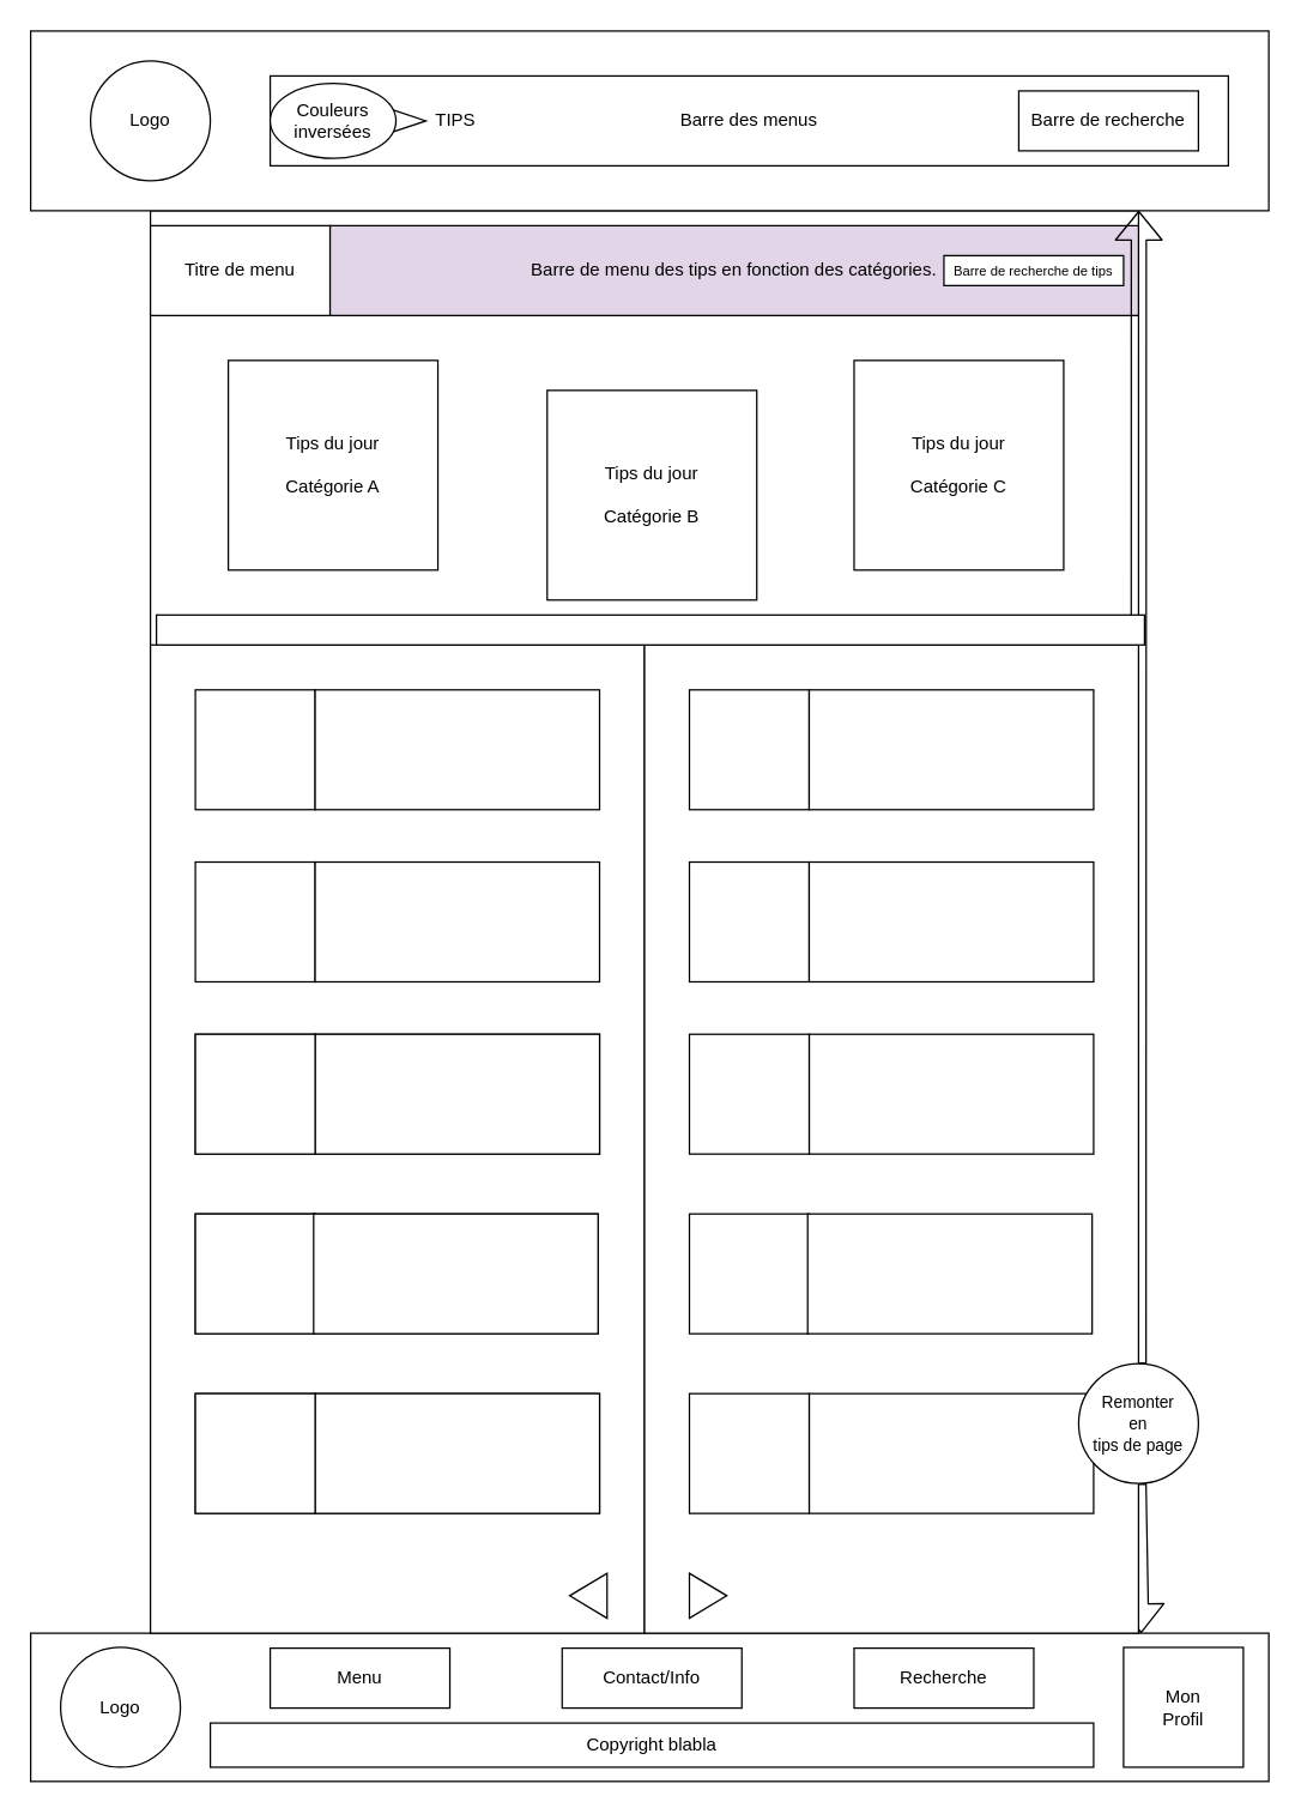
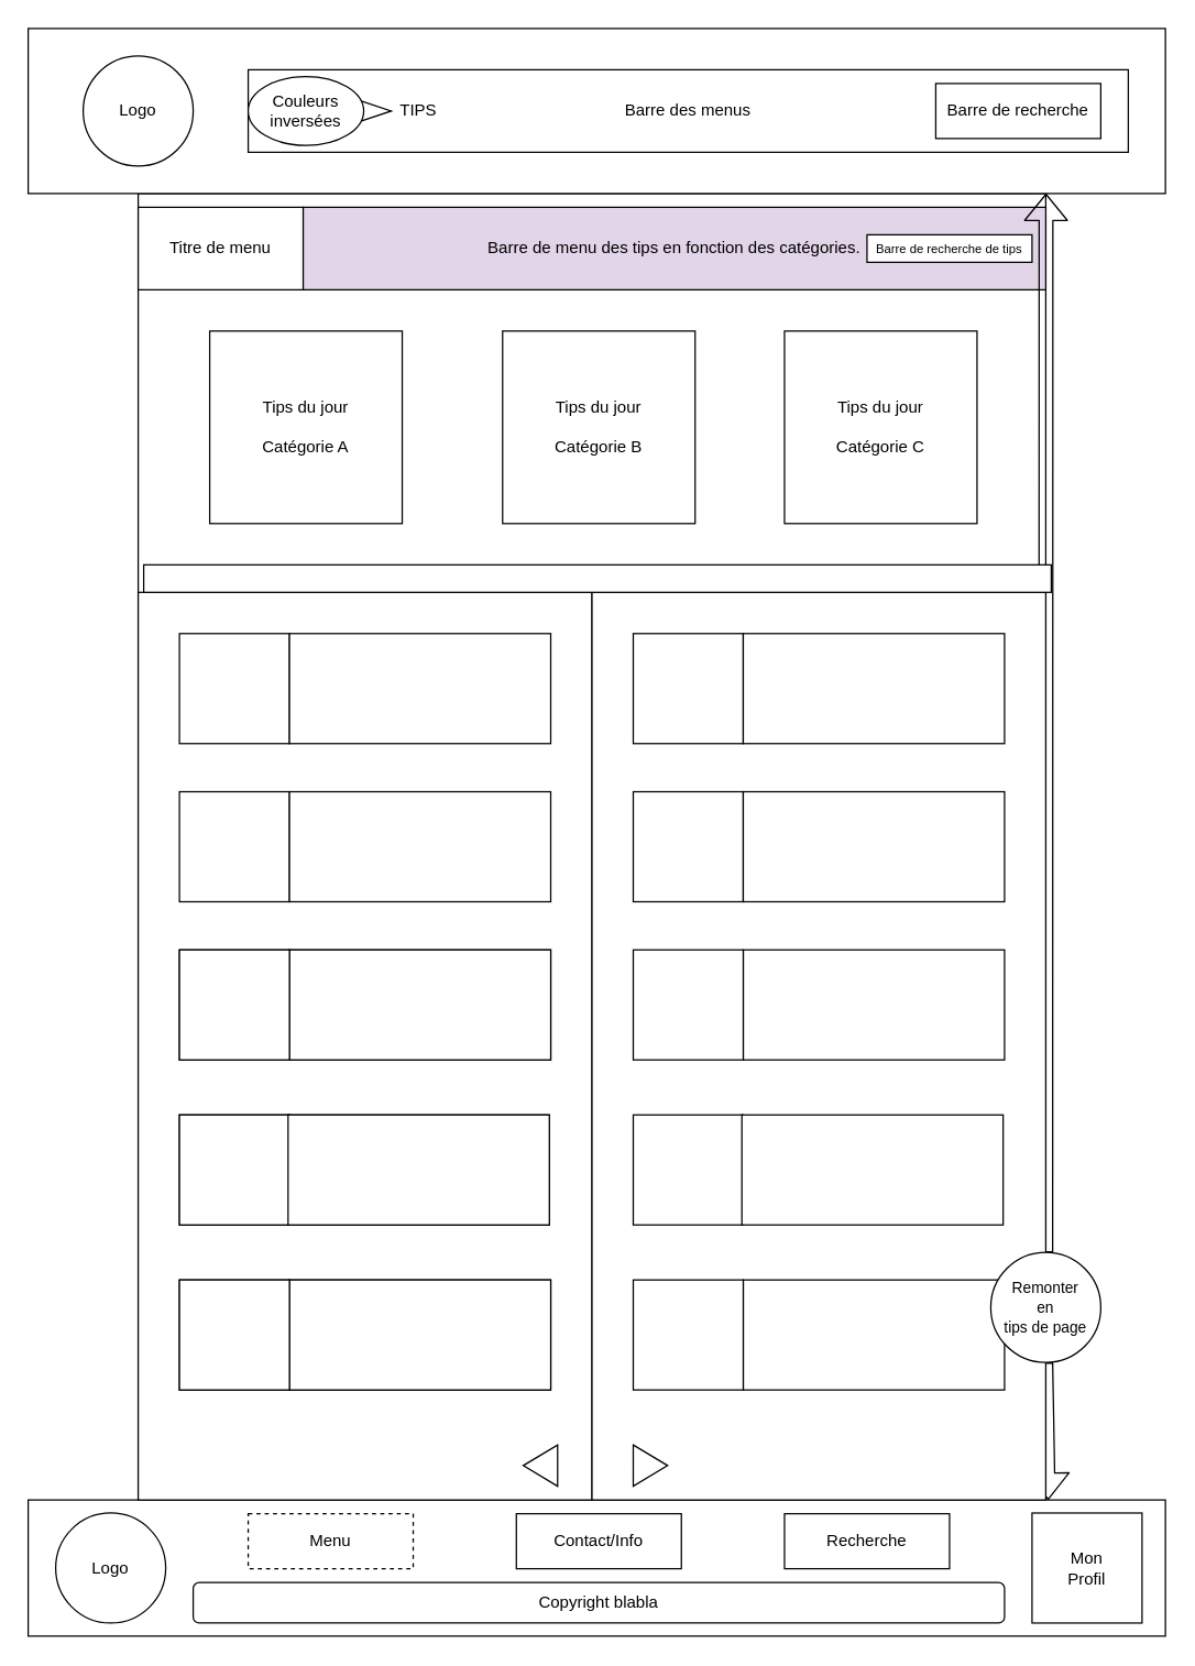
  <mxCell id="0" />
  <mxCell id="1" parent="0" />
  <mxCell id="2" value="" style="rounded=0;whiteSpace=wrap;html=1;" vertex="1" parent="1"><mxGeometry x="100" y="140" width="660" height="950" as="geometry" /></mxCell>
  <mxCell id="3" value="" style="rounded=0;whiteSpace=wrap;html=1;" parent="1" vertex="1"><mxGeometry width="827" height="120" as="geometry" x="20" y="20" /></mxCell>
  <mxCell id="4" value="Barre des menus" style="rounded=0;whiteSpace=wrap;html=1;" parent="1" vertex="1"><mxGeometry x="180" y="50" width="640" height="60" as="geometry" /></mxCell>
  <mxCell id="5" value="Barre de recherche" style="rounded=0;whiteSpace=wrap;html=1;" parent="1" vertex="1"><mxGeometry x="680" y="60" width="120" height="40" as="geometry" /></mxCell>
  <mxCell id="6" value="&lt;div&gt;Logo&lt;/div&gt;" style="ellipse;whiteSpace=wrap;html=1;aspect=fixed;" parent="1" vertex="1"><mxGeometry x="60" y="40" width="80" height="80" as="geometry" /></mxCell>
  <mxCell id="7" value="" style="rounded=0;whiteSpace=wrap;html=1;" parent="1" vertex="1"><mxGeometry y="1090" width="827" height="99" as="geometry" x="20" /></mxCell>
  <mxCell id="8" value="Logo" style="ellipse;whiteSpace=wrap;html=1;aspect=fixed;" parent="1" vertex="1"><mxGeometry x="40" y="1099.5" width="80" height="80" as="geometry" /></mxCell>
- <mxCell id="9" value="Copyright blabla" style="rounded=0;whiteSpace=wrap;html=1;" parent="1" vertex="1"><mxGeometry x="140" y="1150" width="590" height="29.5" as="geometry" /></mxCell>
+ <mxCell id="9" value="Copyright blabla" style="whiteSpace=wrap;html=1;rounded=1;" parent="1" vertex="1"><mxGeometry x="140" y="1150" width="590" height="29.5" as="geometry" /></mxCell>
  <mxCell id="10" value="Mon&lt;br&gt;Profil" style="whiteSpace=wrap;html=1;aspect=fixed;" parent="1" vertex="1"><mxGeometry x="750" y="1099.5" width="80" height="80" as="geometry" /></mxCell>
- <mxCell id="11" value="Menu" style="rounded=0;whiteSpace=wrap;html=1;" parent="1" vertex="1"><mxGeometry x="180" y="1100" width="120" height="40" as="geometry" /></mxCell>
+ <mxCell id="11" value="Menu" style="rounded=0;whiteSpace=wrap;html=1;dashed=1;" parent="1" vertex="1"><mxGeometry x="180" y="1100" width="120" height="40" as="geometry" /></mxCell>
  <mxCell id="12" value="Contact/Info" style="rounded=0;whiteSpace=wrap;html=1;" parent="1" vertex="1"><mxGeometry x="375" y="1100" width="120" height="40" as="geometry" /></mxCell>
  <mxCell id="13" value="Recherche" style="rounded=0;whiteSpace=wrap;html=1;" parent="1" vertex="1"><mxGeometry x="570" y="1100" width="120" height="40" as="geometry" /></mxCell>
  <mxCell id="14" value="Titre de menu" style="rounded=0;whiteSpace=wrap;html=1;" parent="1" vertex="1"><mxGeometry x="100" y="150" width="120" height="60" as="geometry" /></mxCell>
  <mxCell id="15" value="TIPS" style="text;html=1;strokeColor=none;fillColor=none;align=center;verticalAlign=middle;whiteSpace=wrap;rounded=0;" parent="1" vertex="1"><mxGeometry x="284" y="70" width="40" height="20" as="geometry" /></mxCell>
  <mxCell id="16" value="" style="triangle;whiteSpace=wrap;html=1;" parent="1" vertex="1"><mxGeometry x="254" y="70" width="30" height="20" as="geometry" /></mxCell>
  <mxCell id="17" value="Couleurs inversées" style="ellipse;whiteSpace=wrap;html=1;" parent="1" vertex="1"><mxGeometry x="180" y="55" width="84" height="50" as="geometry" /></mxCell>
  <mxCell id="18" value="Barre de menu des tips en fonction des catégories. " style="rounded=0;whiteSpace=wrap;html=1;fillColor=#e1d5e7;" parent="1" vertex="1"><mxGeometry x="220" y="150" width="540" height="60" as="geometry" /></mxCell>
  <mxCell id="19" value="&lt;font style=&quot;font-size: 9px&quot;&gt;Barre de recherche de tips&lt;/font&gt;" style="rounded=0;whiteSpace=wrap;html=1;" parent="1" vertex="1"><mxGeometry x="630" y="170" width="120" height="20" as="geometry" /></mxCell>
  <mxCell id="20" value="Tips du jour&lt;br&gt;&lt;br&gt;Catégorie A" style="whiteSpace=wrap;html=1;aspect=fixed;" parent="1" vertex="1"><mxGeometry x="152" y="240" width="140" height="140" as="geometry" /></mxCell>
- <mxCell id="21" value="Tips du jour&lt;br&gt;&lt;br&gt;Catégorie B" style="whiteSpace=wrap;html=1;aspect=fixed;" parent="1" vertex="1"><mxGeometry x="365" y="260" width="140" height="140" as="geometry" /></mxCell>
+ <mxCell id="21" value="Tips du jour&lt;br&gt;&lt;br&gt;Catégorie B" style="whiteSpace=wrap;html=1;aspect=fixed;" parent="1" vertex="1"><mxGeometry x="365" y="240" width="140" height="140" as="geometry" /></mxCell>
  <mxCell id="22" value="Tips du jour&lt;br&gt;&lt;br&gt;Catégorie C" style="whiteSpace=wrap;html=1;aspect=fixed;" parent="1" vertex="1"><mxGeometry x="570" y="240" width="140" height="140" as="geometry" /></mxCell>
  <mxCell id="23" value="" style="rounded=0;whiteSpace=wrap;html=1;" parent="1" vertex="1"><mxGeometry x="100" y="430" width="330" height="660" as="geometry" /></mxCell>
  <mxCell id="24" value="" style="shape=flexArrow;endArrow=classic;html=1;exitX=0.5;exitY=1;exitDx=0;exitDy=0;entryX=0.897;entryY=0;entryDx=0;entryDy=0;entryPerimeter=0;" parent="1" source="56" target="7" edge="1"><mxGeometry width="50" height="50" relative="1" as="geometry"><mxPoint x="410" y="800" as="sourcePoint" /><mxPoint x="460" y="750" as="targetPoint" /></mxGeometry></mxCell>
  <mxCell id="25" value="" style="shape=flexArrow;endArrow=classic;html=1;exitX=0.5;exitY=0;exitDx=0;exitDy=0;entryX=0.895;entryY=0;entryDx=0;entryDy=0;entryPerimeter=0;" parent="1" source="56" edge="1"><mxGeometry width="50" height="50" relative="1" as="geometry"><mxPoint x="410" y="800" as="sourcePoint" /><mxPoint x="760.165" y="140" as="targetPoint" /></mxGeometry></mxCell>
  <mxCell id="26" value="" style="rounded=0;whiteSpace=wrap;html=1;" parent="1" vertex="1"><mxGeometry x="430" y="430" width="330" height="660" as="geometry" /></mxCell>
  <mxCell id="27" value="" style="rounded=0;whiteSpace=wrap;html=1;" parent="1" vertex="1"><mxGeometry x="104" y="410" width="660" height="20" as="geometry" /></mxCell>
  <mxCell id="28" value="" style="whiteSpace=wrap;html=1;aspect=fixed;" parent="1" vertex="1"><mxGeometry x="130" y="460" width="80" height="80" as="geometry" /></mxCell>
  <mxCell id="29" value="" style="whiteSpace=wrap;html=1;aspect=fixed;" parent="1" vertex="1"><mxGeometry x="130" y="575" width="80" height="80" as="geometry" /></mxCell>
  <mxCell id="30" value="" style="whiteSpace=wrap;html=1;aspect=fixed;" parent="1" vertex="1"><mxGeometry x="130" y="690" width="80" height="80" as="geometry" /></mxCell>
  <mxCell id="31" value="" style="whiteSpace=wrap;html=1;aspect=fixed;" parent="1" vertex="1"><mxGeometry x="130" y="810" width="80" height="80" as="geometry" /></mxCell>
  <mxCell id="32" value="" style="whiteSpace=wrap;html=1;aspect=fixed;" parent="1" vertex="1"><mxGeometry x="130" y="930" width="80" height="80" as="geometry" /></mxCell>
  <mxCell id="33" value="" style="rounded=0;whiteSpace=wrap;html=1;" parent="1" vertex="1"><mxGeometry x="210" y="460" width="190" height="80" as="geometry" /></mxCell>
  <mxCell id="34" value="" style="rounded=0;whiteSpace=wrap;html=1;" parent="1" vertex="1"><mxGeometry x="210" y="575" width="190" height="80" as="geometry" /></mxCell>
  <mxCell id="35" value="" style="rounded=0;whiteSpace=wrap;html=1;" parent="1" vertex="1"><mxGeometry x="210" y="690" width="190" height="80" as="geometry" /></mxCell>
  <mxCell id="36" value="" style="rounded=0;whiteSpace=wrap;html=1;" parent="1" vertex="1"><mxGeometry x="209" y="810" width="190" height="80" as="geometry" /></mxCell>
  <mxCell id="37" value="" style="rounded=0;whiteSpace=wrap;html=1;" parent="1" vertex="1"><mxGeometry x="210" y="930" width="190" height="80" as="geometry" /></mxCell>
  <mxCell id="38" value="" style="rounded=0;whiteSpace=wrap;html=1;" parent="1" vertex="1"><mxGeometry x="210" y="930" width="190" height="80" as="geometry" /></mxCell>
  <mxCell id="39" value="" style="whiteSpace=wrap;html=1;aspect=fixed;" parent="1" vertex="1"><mxGeometry x="130" y="930" width="80" height="80" as="geometry" /></mxCell>
  <mxCell id="40" value="" style="whiteSpace=wrap;html=1;aspect=fixed;" parent="1" vertex="1"><mxGeometry x="130" y="810" width="80" height="80" as="geometry" /></mxCell>
  <mxCell id="41" value="" style="rounded=0;whiteSpace=wrap;html=1;" parent="1" vertex="1"><mxGeometry x="209" y="810" width="190" height="80" as="geometry" /></mxCell>
  <mxCell id="42" value="" style="rounded=0;whiteSpace=wrap;html=1;" parent="1" vertex="1"><mxGeometry x="210" y="690" width="190" height="80" as="geometry" /></mxCell>
  <mxCell id="43" value="" style="whiteSpace=wrap;html=1;aspect=fixed;" parent="1" vertex="1"><mxGeometry x="130" y="690" width="80" height="80" as="geometry" /></mxCell>
  <mxCell id="44" value="" style="whiteSpace=wrap;html=1;aspect=fixed;" parent="1" vertex="1"><mxGeometry x="460" y="460" width="80" height="80" as="geometry" /></mxCell>
  <mxCell id="45" value="" style="whiteSpace=wrap;html=1;aspect=fixed;" parent="1" vertex="1"><mxGeometry x="460" y="575" width="80" height="80" as="geometry" /></mxCell>
  <mxCell id="46" value="" style="rounded=0;whiteSpace=wrap;html=1;" parent="1" vertex="1"><mxGeometry x="540" y="460" width="190" height="80" as="geometry" /></mxCell>
  <mxCell id="47" value="" style="rounded=0;whiteSpace=wrap;html=1;" parent="1" vertex="1"><mxGeometry x="540" y="575" width="190" height="80" as="geometry" /></mxCell>
  <mxCell id="48" value="" style="rounded=0;whiteSpace=wrap;html=1;" parent="1" vertex="1"><mxGeometry x="540" y="930" width="190" height="80" as="geometry" /></mxCell>
  <mxCell id="49" value="" style="whiteSpace=wrap;html=1;aspect=fixed;" parent="1" vertex="1"><mxGeometry x="460" y="930" width="80" height="80" as="geometry" /></mxCell>
  <mxCell id="50" value="" style="whiteSpace=wrap;html=1;aspect=fixed;" parent="1" vertex="1"><mxGeometry x="460" y="810" width="80" height="80" as="geometry" /></mxCell>
  <mxCell id="51" value="" style="rounded=0;whiteSpace=wrap;html=1;" parent="1" vertex="1"><mxGeometry x="539" y="810" width="190" height="80" as="geometry" /></mxCell>
  <mxCell id="52" value="" style="rounded=0;whiteSpace=wrap;html=1;" parent="1" vertex="1"><mxGeometry x="540" y="690" width="190" height="80" as="geometry" /></mxCell>
  <mxCell id="53" value="" style="whiteSpace=wrap;html=1;aspect=fixed;" parent="1" vertex="1"><mxGeometry x="460" y="690" width="80" height="80" as="geometry" /></mxCell>
  <mxCell id="54" value="" style="triangle;whiteSpace=wrap;html=1;" parent="1" vertex="1"><mxGeometry x="460" y="1050" width="25" height="30" as="geometry" /></mxCell>
  <mxCell id="55" value="" style="triangle;whiteSpace=wrap;html=1;flipV=1;flipH=1;" parent="1" vertex="1"><mxGeometry x="380" y="1050" width="25" height="30" as="geometry" /></mxCell>
  <mxCell id="56" value="&lt;font style=&quot;font-size: 11px&quot;&gt;Remonter&lt;br&gt;en&lt;br&gt;tips de page&lt;/font&gt;" style="ellipse;whiteSpace=wrap;html=1;aspect=fixed;" parent="1" vertex="1"><mxGeometry x="720" y="910" width="80" height="80" as="geometry" /></mxCell>
